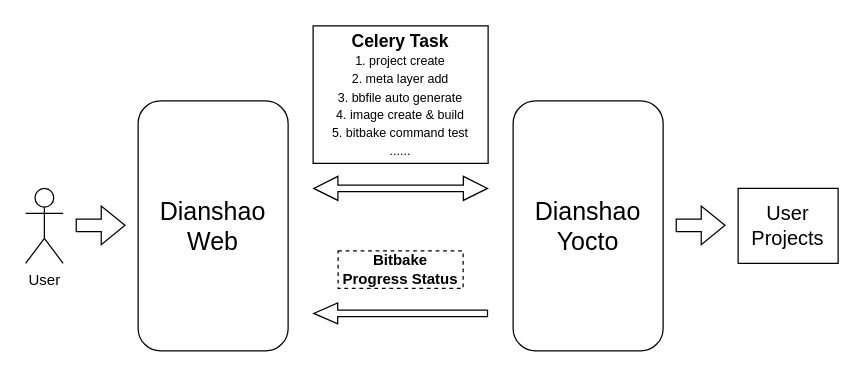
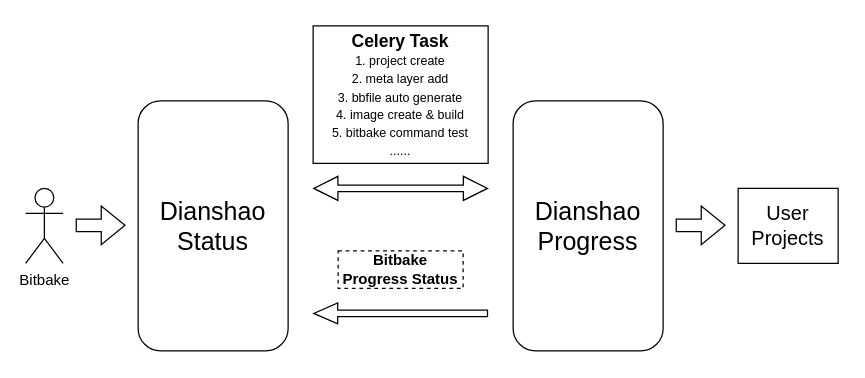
  <mxCell id="0" />
  <mxCell id="1" parent="0" />
- <mxCell id="2" value="&lt;font style=&quot;font-size: 20px&quot;&gt;Dianshao&lt;br&gt;Web&lt;/font&gt;" style="rounded=1;whiteSpace=wrap;html=1;" vertex="1" parent="1"><mxGeometry x="110" y="80" width="120" height="200" as="geometry" /></mxCell>
- <mxCell id="3" value="&lt;font style=&quot;font-size: 20px&quot;&gt;Dianshao&lt;br&gt;Yocto&lt;/font&gt;" style="rounded=1;whiteSpace=wrap;html=1;" vertex="1" parent="1"><mxGeometry x="410" y="80" width="120" height="200" as="geometry" /></mxCell>
+ <mxCell id="2" value="&lt;font style=&quot;font-size: 20px&quot;&gt;Dianshao&lt;br&gt;Status&lt;/font&gt;" style="rounded=1;whiteSpace=wrap;html=1;" vertex="1" parent="1"><mxGeometry x="110" y="80" width="120" height="200" as="geometry" /></mxCell>
+ <mxCell id="3" value="&lt;font style=&quot;font-size: 20px&quot;&gt;Dianshao&lt;br&gt;Progress&lt;/font&gt;" style="rounded=1;whiteSpace=wrap;html=1;" vertex="1" parent="1"><mxGeometry x="410" y="80" width="120" height="200" as="geometry" /></mxCell>
  <mxCell id="4" value="" style="shape=flexArrow;endArrow=classic;startArrow=classic;html=1;rounded=0;fontSize=16;width=5.333;endSize=6.11;endWidth=12.889;startWidth=12.889;startSize=6.11;" edge="1" parent="1"><mxGeometry width="100" height="100" relative="1" as="geometry"><mxPoint x="250" y="150" as="sourcePoint" /><mxPoint x="390" y="150" as="targetPoint" /></mxGeometry></mxCell>
  <mxCell id="5" value="&lt;b style=&quot;font-size: 14px&quot;&gt;Celery Task&lt;br&gt;&lt;/b&gt;&lt;font style=&quot;font-size: 10px&quot;&gt;1. project create&lt;br style=&quot;font-size: 10px&quot;&gt;2. meta layer add&lt;br style=&quot;font-size: 10px&quot;&gt;3. bbfile auto generate&lt;br style=&quot;font-size: 10px&quot;&gt;4. image create &amp;amp; build&lt;br style=&quot;font-size: 10px&quot;&gt;5. bitbake command test&lt;br style=&quot;font-size: 10px&quot;&gt;......&lt;/font&gt;" style="rounded=0;whiteSpace=wrap;html=1;fontSize=12;" vertex="1" parent="1"><mxGeometry x="250" y="20" width="140" height="110" as="geometry" /></mxCell>
  <mxCell id="6" value="&lt;b&gt;&lt;font style=&quot;font-size: 12px&quot;&gt;Bitbake Progress Status&lt;/font&gt;&lt;/b&gt;" style="rounded=0;whiteSpace=wrap;html=1;fontSize=12;dashed=1;" vertex="1" parent="1"><mxGeometry x="270" y="200" width="100" height="30" as="geometry" /></mxCell>
  <mxCell id="7" value="" style="shape=flexArrow;endArrow=classic;html=1;rounded=0;fontSize=14;width=5.192;endSize=6.052;endWidth=10.48;" edge="1" parent="1"><mxGeometry width="50" height="50" relative="1" as="geometry"><mxPoint x="390" y="250" as="sourcePoint" /><mxPoint x="250" y="250" as="targetPoint" /></mxGeometry></mxCell>
- <mxCell id="8" value="User" style="shape=umlActor;verticalLabelPosition=bottom;verticalAlign=top;html=1;outlineConnect=0;fontSize=12;" vertex="1" parent="1"><mxGeometry x="20" y="150" width="30" height="60" as="geometry" /></mxCell>
+ <mxCell id="8" value="Bitbake" style="shape=umlActor;verticalLabelPosition=bottom;verticalAlign=top;html=1;outlineConnect=0;fontSize=12;" vertex="1" parent="1"><mxGeometry x="20" y="150" width="30" height="60" as="geometry" /></mxCell>
  <mxCell id="9" value="" style="shape=flexArrow;endArrow=classic;html=1;rounded=0;fontSize=12;" edge="1" parent="1"><mxGeometry width="50" height="50" relative="1" as="geometry"><mxPoint x="60" y="179.58" as="sourcePoint" /><mxPoint x="100" y="179.58" as="targetPoint" /></mxGeometry></mxCell>
  <mxCell id="10" value="" style="shape=flexArrow;endArrow=classic;html=1;rounded=0;fontSize=12;" edge="1" parent="1"><mxGeometry width="50" height="50" relative="1" as="geometry"><mxPoint x="540" y="179.58" as="sourcePoint" /><mxPoint x="580" y="179.58" as="targetPoint" /></mxGeometry></mxCell>
  <mxCell id="11" value="&lt;font style=&quot;font-size: 16px&quot;&gt;User&lt;br&gt;Projects&lt;/font&gt;" style="rounded=0;whiteSpace=wrap;html=1;fontSize=12;" vertex="1" parent="1"><mxGeometry x="590" y="150" width="80" height="60" as="geometry" /></mxCell>
